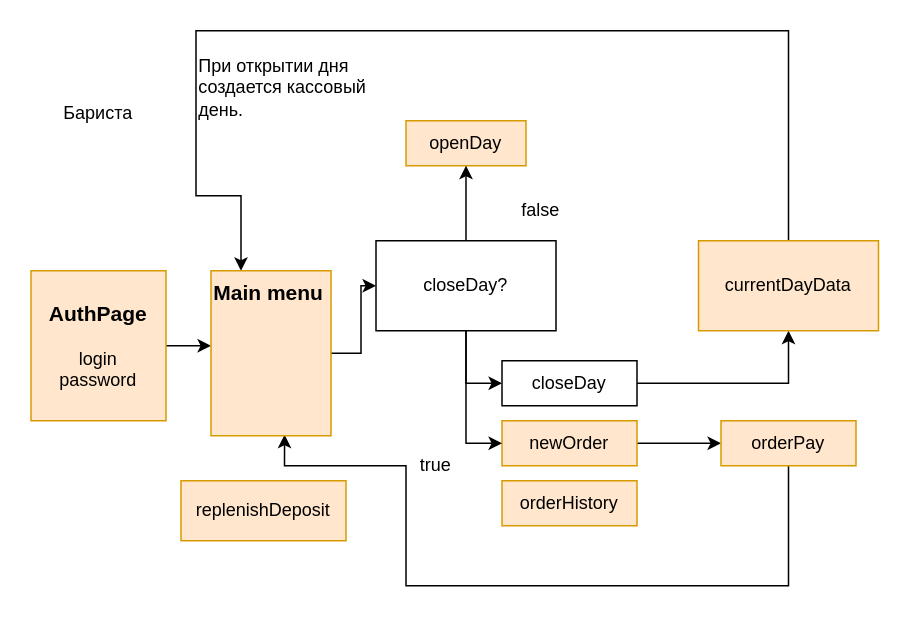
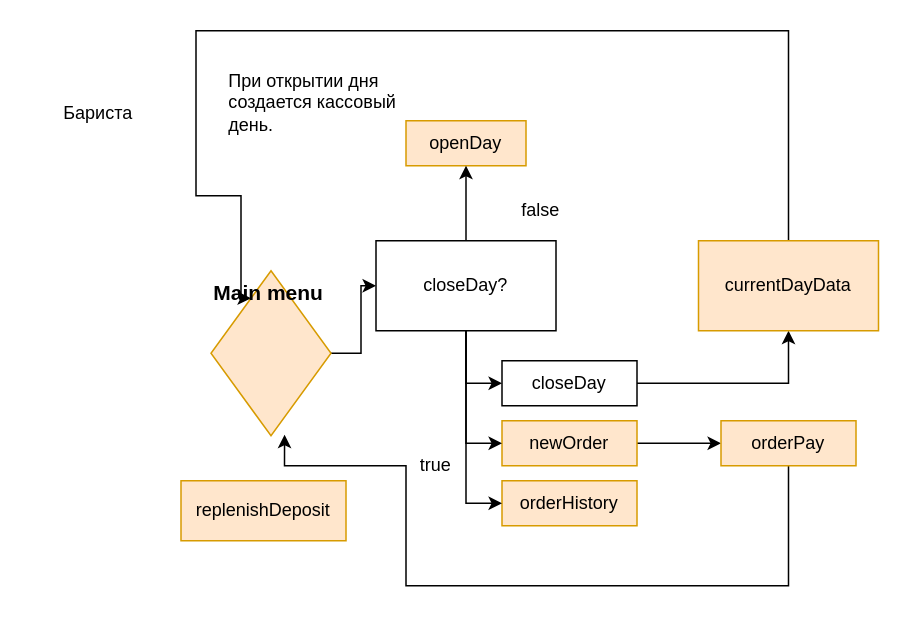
  <mxCell id="0" />
  <mxCell id="1" parent="0" />
- <mxCell id="2" style="edgeStyle=orthogonalEdgeStyle;rounded=0;orthogonalLoop=1;jettySize=auto;html=1;exitX=1;exitY=0.5;exitDx=0;exitDy=0;entryX=0;entryY=0.455;entryDx=0;entryDy=0;entryPerimeter=0;" parent="1" source="3" target="26" edge="1"><mxGeometry relative="1" as="geometry" /></mxCell>
- <mxCell id="3" value="&lt;font style=&quot;font-size: 14px&quot;&gt;&lt;b&gt;AuthPage&lt;/b&gt;&lt;/font&gt;&lt;br&gt;&lt;br&gt;login&lt;br&gt;password" style="rounded=0;whiteSpace=wrap;html=1;fillColor=#ffe6cc;strokeColor=#d79b00;" parent="1" vertex="1"><mxGeometry x="20" y="180" width="90" height="100" as="geometry" /></mxCell>
  <mxCell id="4" value="Бариста&lt;br&gt;" style="text;html=1;strokeColor=none;fillColor=none;align=center;verticalAlign=middle;whiteSpace=wrap;rounded=0;" parent="1" vertex="1"><mxGeometry x="20" y="65" width="90" height="20" as="geometry" /></mxCell>
  <mxCell id="5" style="edgeStyle=orthogonalEdgeStyle;rounded=0;orthogonalLoop=1;jettySize=auto;html=1;exitX=1;exitY=0.5;exitDx=0;exitDy=0;entryX=0;entryY=0.5;entryDx=0;entryDy=0;" parent="1" source="26" target="15" edge="1"><mxGeometry relative="1" as="geometry"><mxPoint x="500" y="175" as="targetPoint" /></mxGeometry></mxCell>
  <mxCell id="6" value="" style="edgeStyle=orthogonalEdgeStyle;rounded=0;orthogonalLoop=1;jettySize=auto;html=1;" parent="1" source="7" target="22" edge="1"><mxGeometry relative="1" as="geometry" /></mxCell>
  <mxCell id="7" value="newOrder" style="rounded=0;whiteSpace=wrap;html=1;fillColor=#ffe6cc;strokeColor=#d79b00;" parent="1" vertex="1"><mxGeometry x="334" y="280" width="90" height="30" as="geometry" /></mxCell>
  <mxCell id="8" value="orderHistory" style="rounded=0;whiteSpace=wrap;html=1;fillColor=#ffe6cc;strokeColor=#d79b00;" parent="1" vertex="1"><mxGeometry x="334" y="320" width="90" height="30" as="geometry" /></mxCell>
  <mxCell id="9" value="replenishDeposit" style="rounded=0;whiteSpace=wrap;html=1;fillColor=#ffe6cc;strokeColor=#d79b00;" parent="1" vertex="1"><mxGeometry x="120" y="320" width="110" height="40" as="geometry" /></mxCell>
  <mxCell id="10" value="openDay&lt;br&gt;" style="rounded=0;whiteSpace=wrap;html=1;fillColor=#ffe6cc;strokeColor=#d79b00;" parent="1" vertex="1"><mxGeometry x="270" y="80" width="80" height="30" as="geometry" /></mxCell>
  <mxCell id="11" style="edgeStyle=orthogonalEdgeStyle;rounded=0;orthogonalLoop=1;jettySize=auto;html=1;exitX=0.5;exitY=0;exitDx=0;exitDy=0;entryX=0.5;entryY=1;entryDx=0;entryDy=0;" parent="1" source="15" target="10" edge="1"><mxGeometry relative="1" as="geometry" /></mxCell>
  <mxCell id="12" style="edgeStyle=orthogonalEdgeStyle;rounded=0;orthogonalLoop=1;jettySize=auto;html=1;exitX=0.5;exitY=1;exitDx=0;exitDy=0;entryX=0;entryY=0.5;entryDx=0;entryDy=0;" parent="1" source="15" target="7" edge="1"><mxGeometry relative="1" as="geometry" /></mxCell>
  <mxCell id="13" style="edgeStyle=orthogonalEdgeStyle;rounded=0;orthogonalLoop=1;jettySize=auto;html=1;exitX=0.5;exitY=1;exitDx=0;exitDy=0;entryX=0;entryY=0.5;entryDx=0;entryDy=0;" parent="1" source="15" target="18" edge="1"><mxGeometry relative="1" as="geometry" /></mxCell>
+ <mxCell id="14" style="edgeStyle=orthogonalEdgeStyle;rounded=0;orthogonalLoop=1;jettySize=auto;html=1;exitX=0.5;exitY=1;exitDx=0;exitDy=0;entryX=0;entryY=0.5;entryDx=0;entryDy=0;" parent="1" source="15" target="8" edge="1"><mxGeometry relative="1" as="geometry"><mxPoint x="320" y="330.269" as="targetPoint" /></mxGeometry></mxCell>
  <mxCell id="15" value="closeDay?" style="rounded=0;whiteSpace=wrap;html=1;" parent="1" vertex="1"><mxGeometry x="250" y="160" width="120" height="60" as="geometry" /></mxCell>
  <mxCell id="16" value="false" style="text;html=1;strokeColor=none;fillColor=none;align=center;verticalAlign=middle;whiteSpace=wrap;rounded=0;" parent="1" vertex="1"><mxGeometry x="340" y="130" width="40" height="20" as="geometry" /></mxCell>
  <mxCell id="17" value="" style="edgeStyle=orthogonalEdgeStyle;rounded=0;orthogonalLoop=1;jettySize=auto;html=1;" parent="1" source="18" target="24" edge="1"><mxGeometry relative="1" as="geometry" /></mxCell>
  <mxCell id="18" value="closeDay" style="rounded=0;whiteSpace=wrap;html=1;" parent="1" vertex="1"><mxGeometry x="334" y="240" width="90" height="30" as="geometry" /></mxCell>
  <mxCell id="19" value="true" style="text;html=1;strokeColor=none;fillColor=none;align=center;verticalAlign=middle;whiteSpace=wrap;rounded=0;" parent="1" vertex="1"><mxGeometry x="270" y="300" width="40" height="20" as="geometry" /></mxCell>
- <mxCell id="20" value="При открытии дня создается кассовый день.&amp;nbsp;" style="text;html=1;strokeColor=none;fillColor=none;align=left;verticalAlign=top;whiteSpace=wrap;rounded=0;" parent="1" vertex="1"><mxGeometry x="130" y="30" width="120" height="50" as="geometry" /></mxCell>
+ <mxCell id="20" value="При открытии дня создается кассовый день.&amp;nbsp;" style="text;html=1;strokeColor=none;fillColor=none;align=left;verticalAlign=top;whiteSpace=wrap;rounded=0;" parent="1" vertex="1"><mxGeometry x="150" y="40" width="120" height="50" as="geometry" /></mxCell>
  <mxCell id="21" style="edgeStyle=orthogonalEdgeStyle;rounded=0;orthogonalLoop=1;jettySize=auto;html=1;exitX=0.5;exitY=1;exitDx=0;exitDy=0;entryX=0.613;entryY=0.994;entryDx=0;entryDy=0;entryPerimeter=0;" parent="1" source="22" target="26" edge="1"><mxGeometry relative="1" as="geometry"><mxPoint x="260" y="430.833" as="targetPoint" /><Array as="points"><mxPoint x="525" y="390" /><mxPoint x="270" y="390" /><mxPoint x="270" y="310" /><mxPoint x="189" y="310" /></Array></mxGeometry></mxCell>
  <mxCell id="22" value="orderPay" style="rounded=0;whiteSpace=wrap;html=1;fillColor=#ffe6cc;strokeColor=#d79b00;" parent="1" vertex="1"><mxGeometry x="480" y="280" width="90" height="30" as="geometry" /></mxCell>
  <mxCell id="23" style="edgeStyle=orthogonalEdgeStyle;rounded=0;orthogonalLoop=1;jettySize=auto;html=1;exitX=0.5;exitY=0;exitDx=0;exitDy=0;entryX=0.25;entryY=0;entryDx=0;entryDy=0;" parent="1" source="24" target="26" edge="1"><mxGeometry relative="1" as="geometry"><mxPoint x="150" y="140" as="targetPoint" /><Array as="points"><mxPoint x="525" y="20" /><mxPoint x="130" y="20" /><mxPoint x="130" y="130" /><mxPoint x="160" y="130" /></Array></mxGeometry></mxCell>
  <mxCell id="24" value="currentDayData" style="whiteSpace=wrap;html=1;rounded=0;fillColor=#ffe6cc;strokeColor=#d79b00;" parent="1" vertex="1"><mxGeometry x="465" y="160" width="120" height="60" as="geometry" /></mxCell>
  <mxCell id="25" value="" style="group" parent="1" vertex="1" connectable="0"><mxGeometry x="120" y="180" width="100" height="140" as="geometry" /></mxCell>
- <mxCell id="26" value="&lt;font style=&quot;font-size: 14px&quot;&gt;&lt;b&gt;Main menu&lt;/b&gt;&lt;/font&gt;" style="rounded=0;whiteSpace=wrap;html=1;fillColor=#ffe6cc;strokeColor=#d79b00;verticalAlign=top;align=left;" parent="25" vertex="1"><mxGeometry x="20" width="80" height="110" as="geometry" /></mxCell>
+ <mxCell id="26" value="&lt;font style=&quot;font-size: 14px&quot;&gt;&lt;b&gt;Main menu&lt;/b&gt;&lt;/font&gt;" style="rhombus;whiteSpace=wrap;html=1;fillColor=#ffe6cc;strokeColor=#d79b00;verticalAlign=top;align=left;" parent="25" vertex="1"><mxGeometry x="20" width="80" height="110" as="geometry" /></mxCell>
